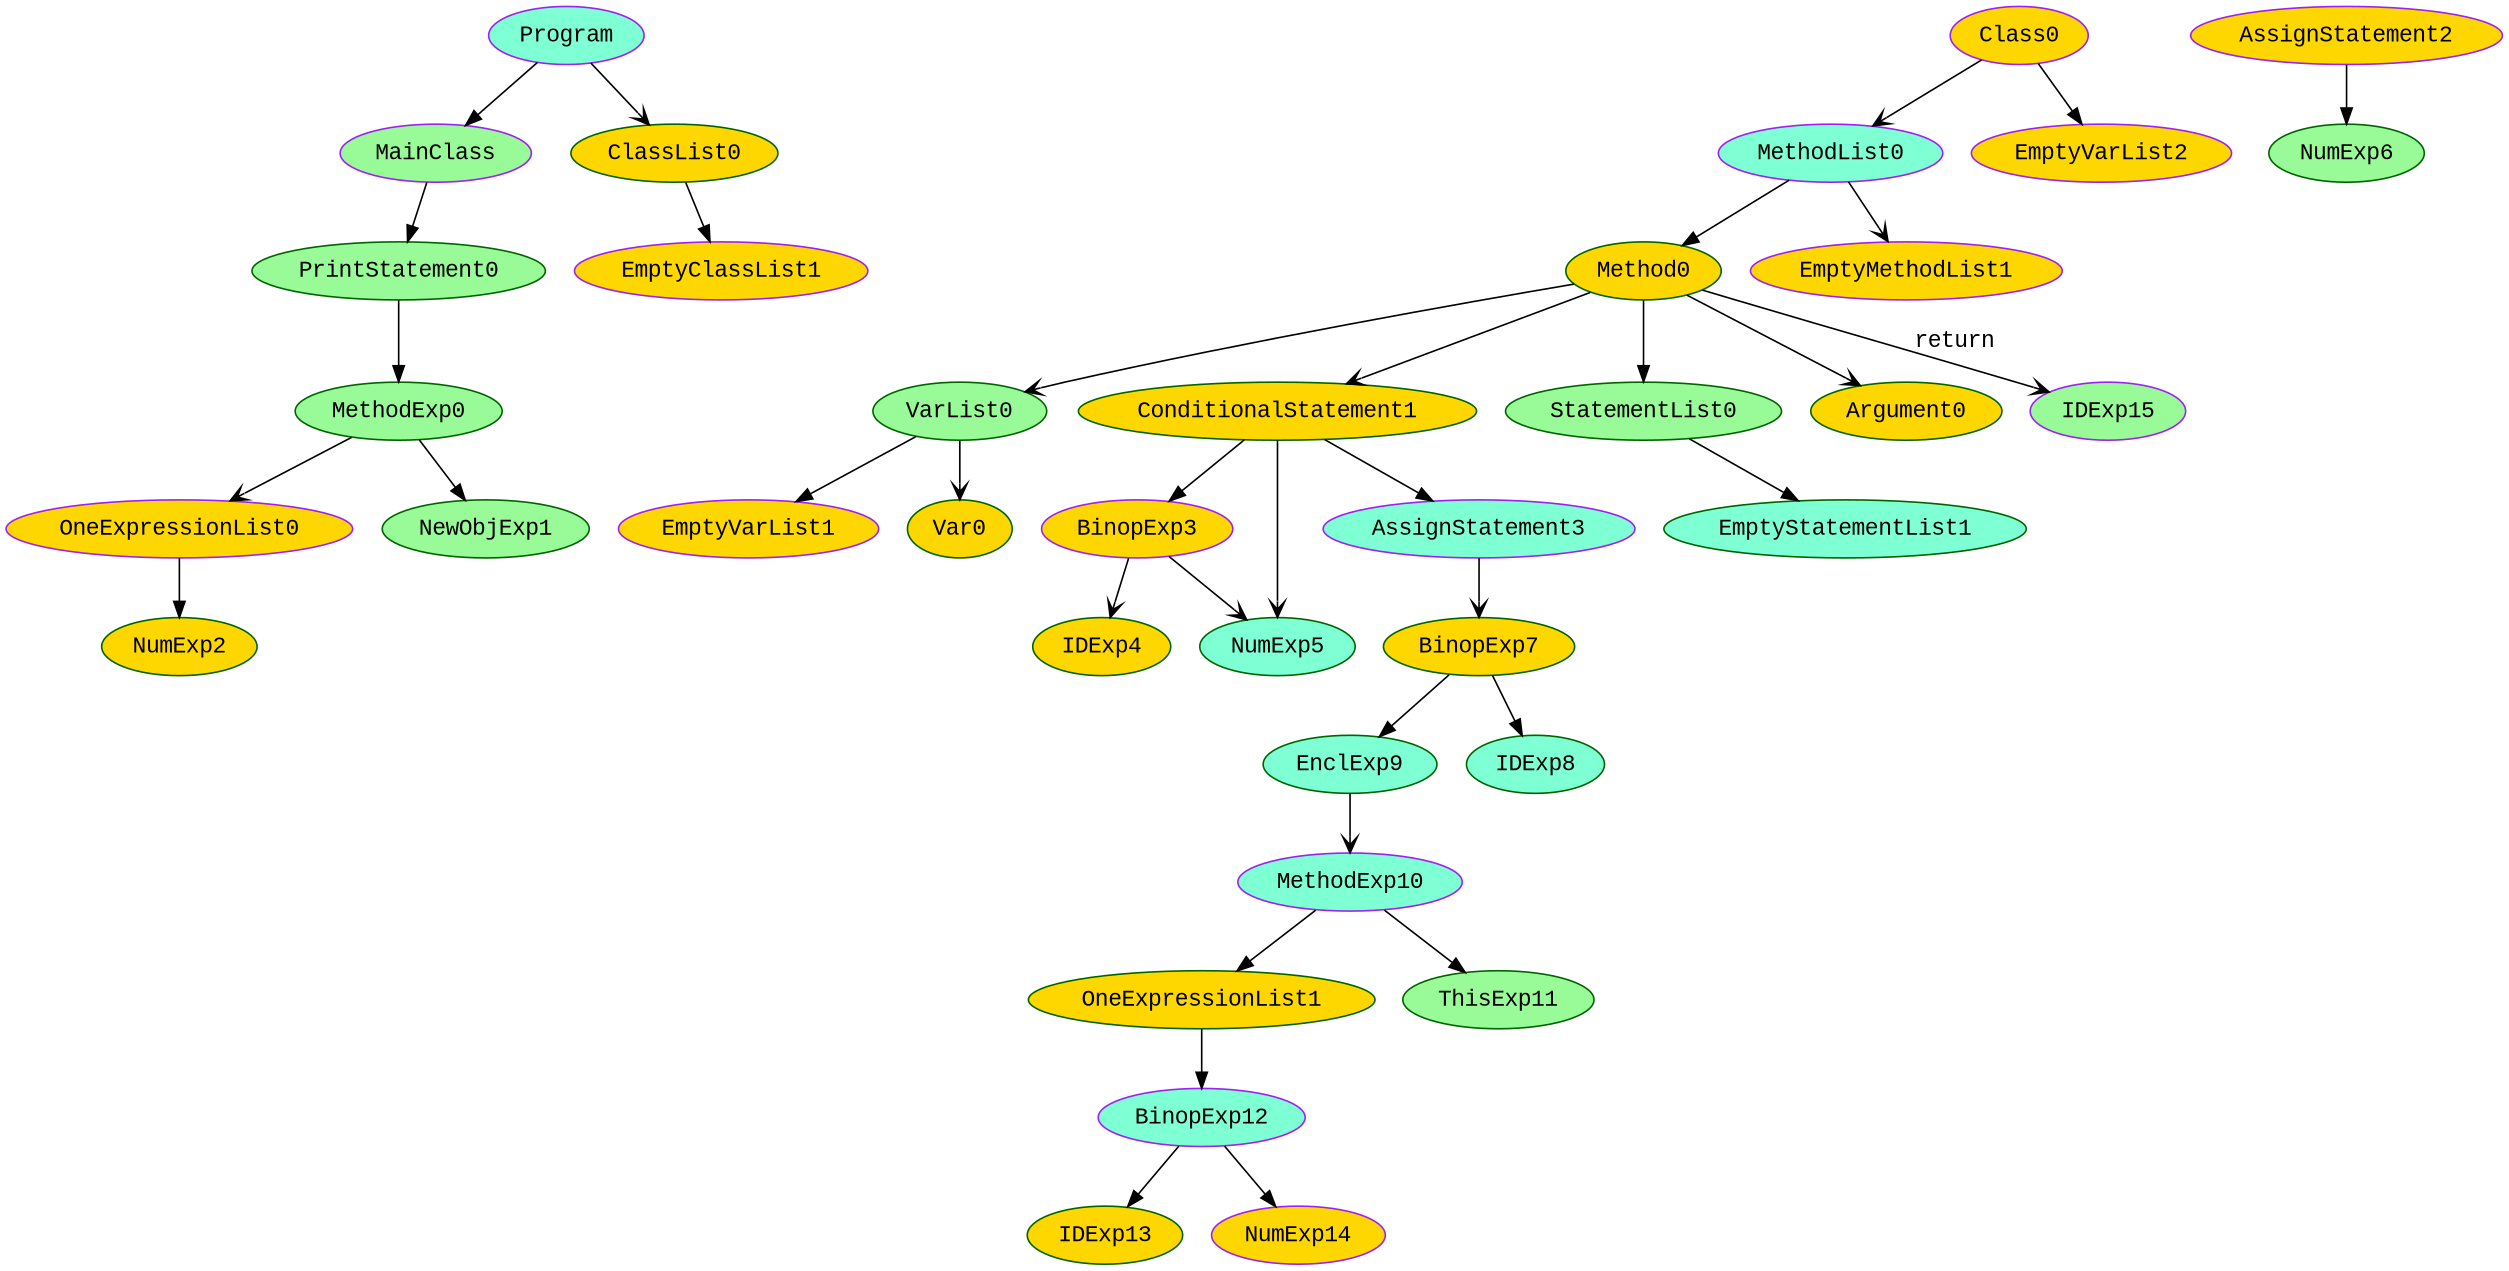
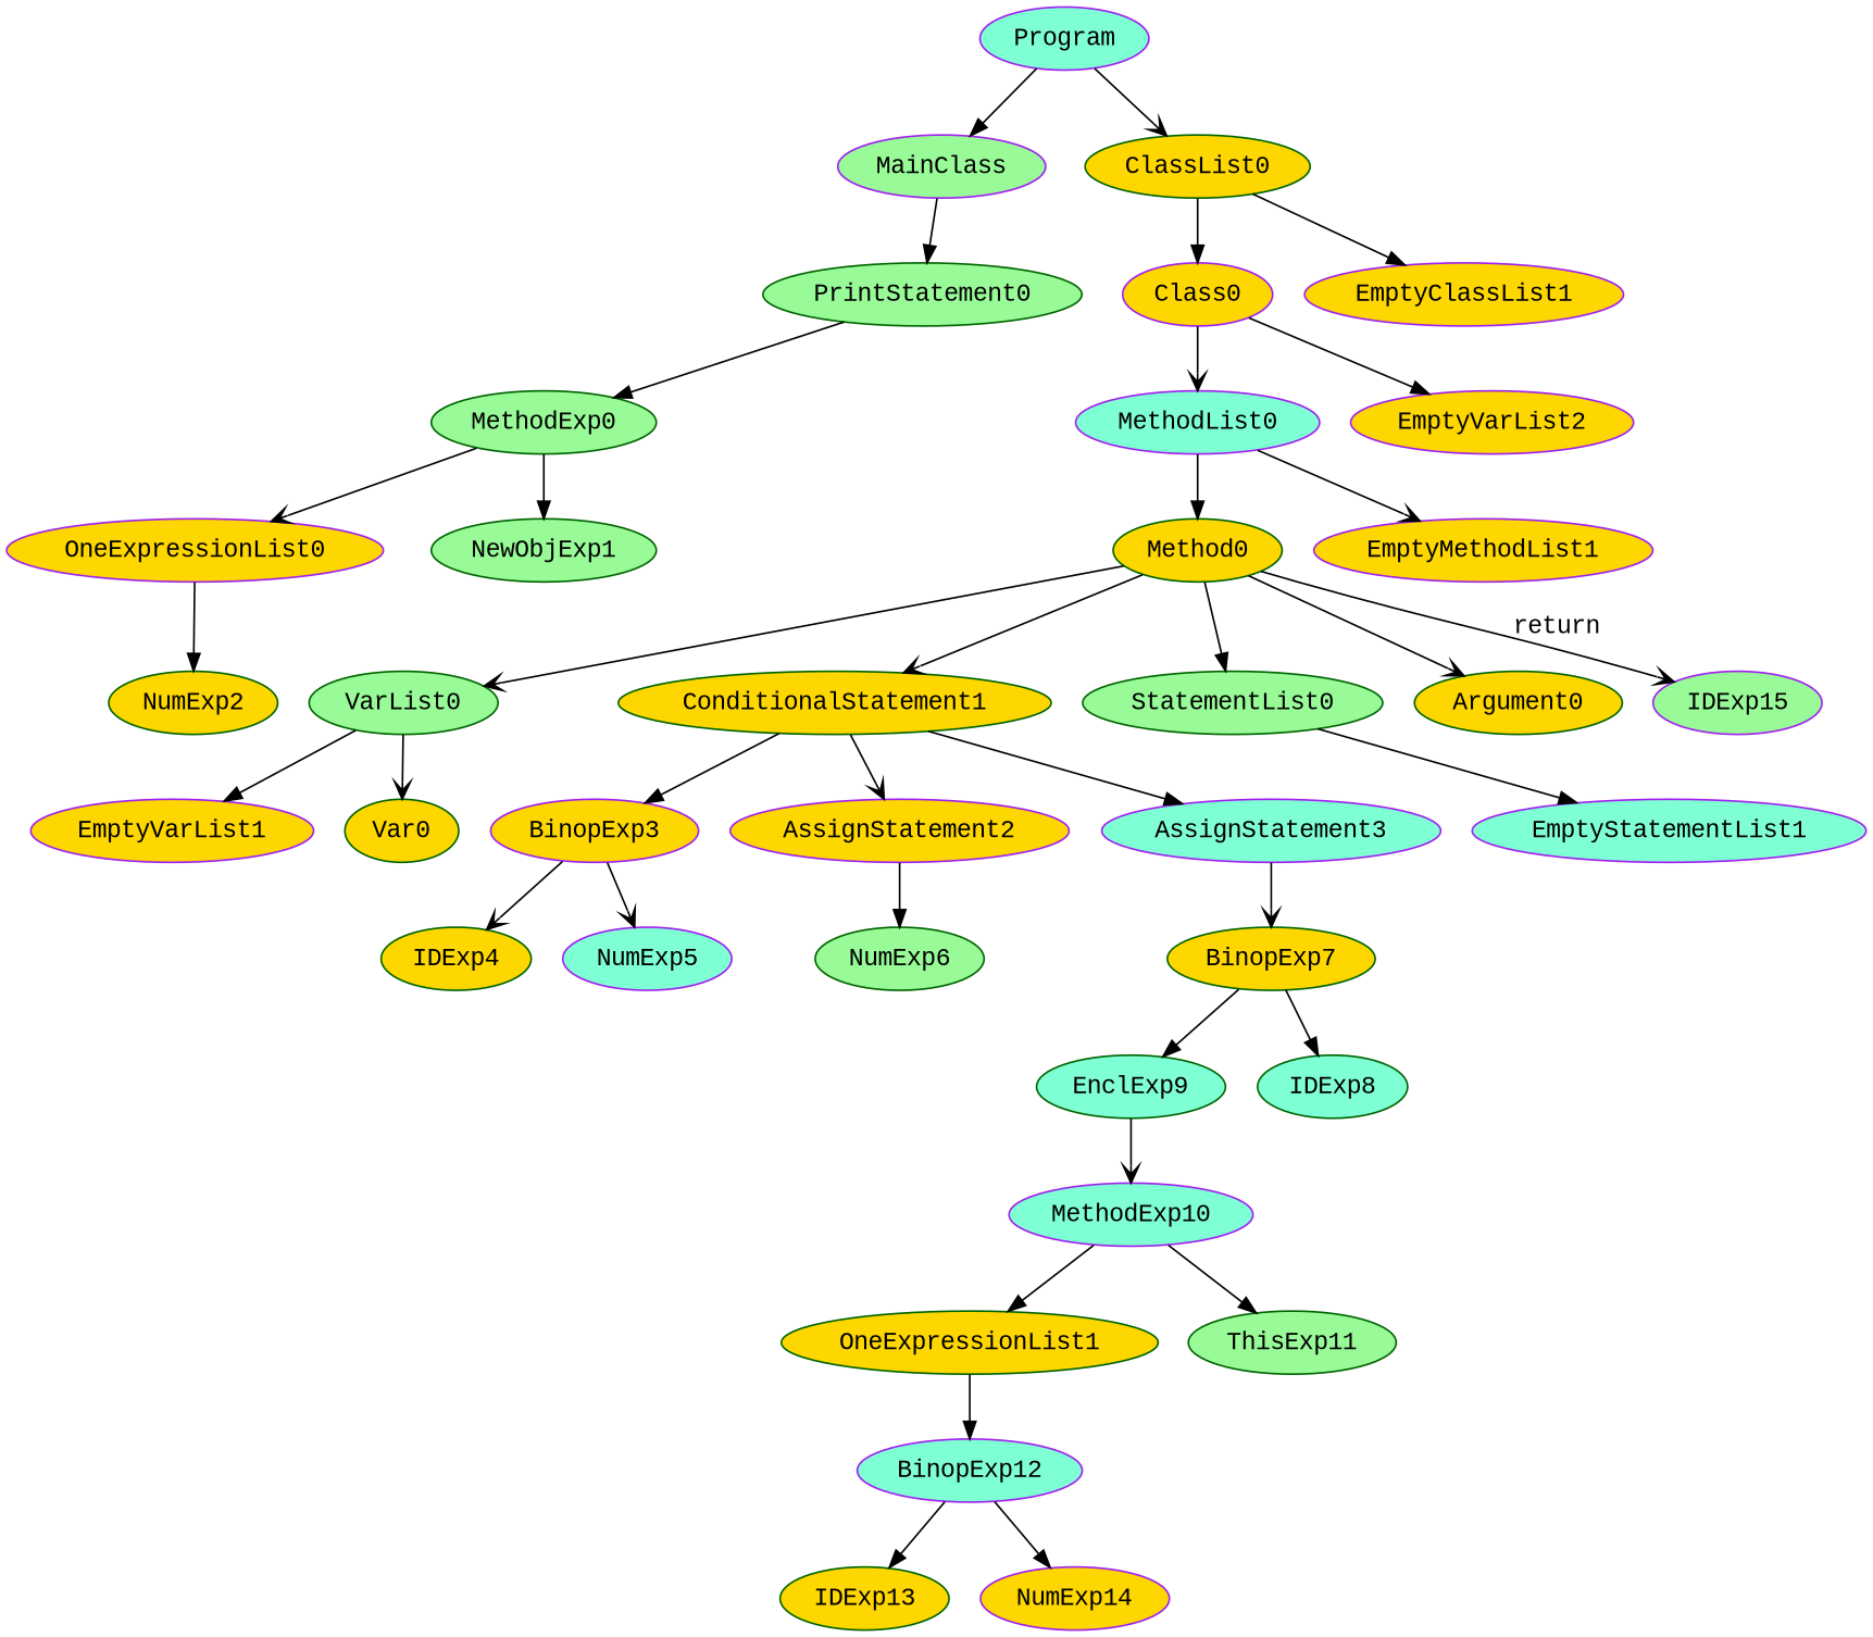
  digraph {
    fontname="Liberation Mono"
    node [color=darkgreen fillcolor=gold fontname="Liberation Mono" style=filled]
    edge [arrowhead=normal fontname="Liberation Mono"]
    OneExpressionList0 [color=purple]
    NumExp2
    MethodExp0 [fillcolor=palegreen]
    NewObjExp1 [fillcolor=palegreen]
    PrintStatement0 [fillcolor=palegreen]
    MainClass [color=purple fillcolor=palegreen]
    VarList0 [fillcolor=palegreen]
    EmptyVarList1 [color=purple]
    Var0
    BinopExp3 [color=purple]
    IDExp4
-   NumExp5 [fillcolor=aquamarine]
+   NumExp5 [color=purple fillcolor=aquamarine]
    AssignStatement2 [color=purple]
    NumExp6 [fillcolor=palegreen]
    BinopExp12 [color=purple fillcolor=aquamarine]
    IDExp13
    NumExp14 [color=purple]
    OneExpressionList1
    MethodExp10 [color=purple fillcolor=aquamarine]
    ThisExp11 [fillcolor=palegreen]
    EnclExp9 [fillcolor=aquamarine]
    BinopExp7
    IDExp8 [fillcolor=aquamarine]
    AssignStatement3 [color=purple fillcolor=aquamarine]
    ConditionalStatement1
    StatementList0 [fillcolor=palegreen]
-   EmptyStatementList1 [fillcolor=aquamarine]
+   EmptyStatementList1 [color=purple fillcolor=aquamarine]
    Method0
    Argument0
    IDExp15 [color=purple fillcolor=palegreen]
    MethodList0 [color=purple fillcolor=aquamarine]
    EmptyMethodList1 [color=purple]
    Class0 [color=purple]
    EmptyVarList2 [color=purple]
    ClassList0
    EmptyClassList1 [color=purple]
    Program [color=purple fillcolor=aquamarine]
    OneExpressionList0 -> NumExp2
    MethodExp0 -> OneExpressionList0 [arrowhead=vee]
    MethodExp0 -> NewObjExp1
    PrintStatement0 -> MethodExp0
    MainClass -> PrintStatement0
    VarList0 -> EmptyVarList1
    VarList0 -> Var0 [arrowhead=vee]
    BinopExp3 -> IDExp4 [arrowhead=vee]
    BinopExp3 -> NumExp5 [arrowhead=vee]
    AssignStatement2 -> NumExp6
    BinopExp12 -> IDExp13
    BinopExp12 -> NumExp14
    OneExpressionList1 -> BinopExp12
    MethodExp10 -> OneExpressionList1
    MethodExp10 -> ThisExp11
    EnclExp9 -> MethodExp10 [arrowhead=vee]
    BinopExp7 -> EnclExp9
    BinopExp7 -> IDExp8
    AssignStatement3 -> BinopExp7 [arrowhead=vee]
    ConditionalStatement1 -> BinopExp3
-   ConditionalStatement1 -> NumExp5 [arrowhead=vee]
+   ConditionalStatement1 -> AssignStatement2 [arrowhead=vee]
    ConditionalStatement1 -> AssignStatement3
    StatementList0 -> EmptyStatementList1
    Method0 -> VarList0 [arrowhead=vee]
    Method0 -> ConditionalStatement1 [arrowhead=vee]
    Method0 -> StatementList0
    Method0 -> Argument0 [arrowhead=vee]
    Method0 -> IDExp15 [arrowhead=vee label=return]
    MethodList0 -> Method0
    MethodList0 -> EmptyMethodList1 [arrowhead=vee]
    Class0 -> MethodList0 [arrowhead=vee]
    Class0 -> EmptyVarList2
+   ClassList0 -> Class0
    ClassList0 -> EmptyClassList1
    Program -> MainClass
    Program -> ClassList0 [arrowhead=vee]
  }
